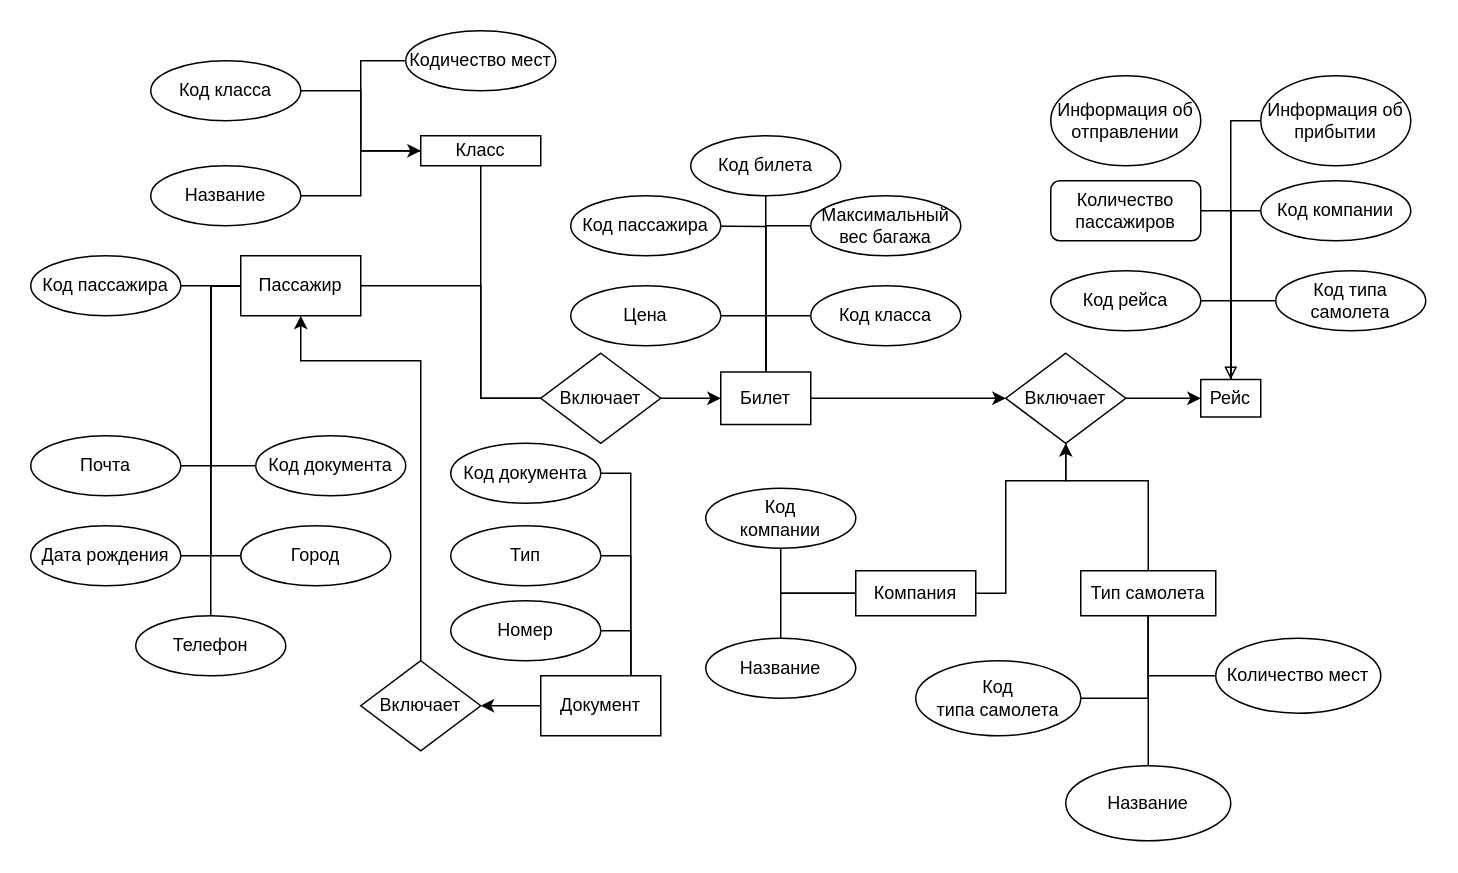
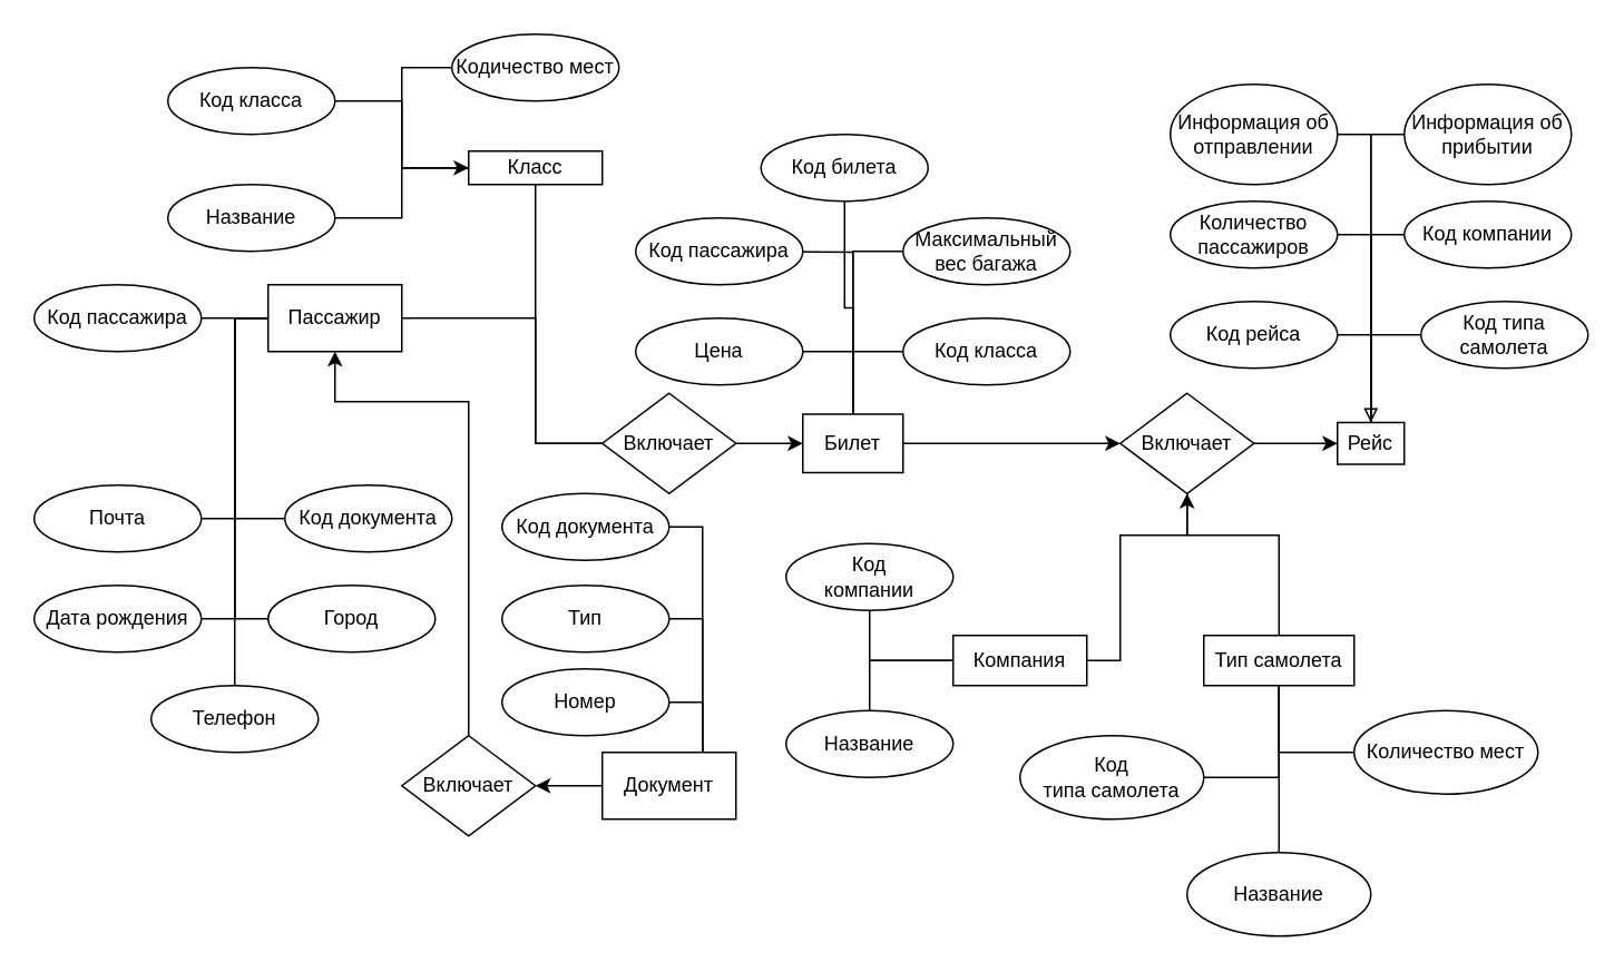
  <mxCell id="0" />
  <mxCell id="1" parent="0" />
  <mxCell id="2" style="edgeStyle=orthogonalEdgeStyle;rounded=0;orthogonalLoop=1;jettySize=auto;html=1;exitX=1;exitY=0.5;exitDx=0;exitDy=0;" parent="1" source="3" target="58" edge="1"><mxGeometry relative="1" as="geometry" /></mxCell>
  <mxCell id="3" value="Билет" style="rounded=0;whiteSpace=wrap;html=1;" parent="1" vertex="1"><mxGeometry x="480" y="247.5" width="60" height="35" as="geometry" /></mxCell>
  <mxCell id="4" style="edgeStyle=orthogonalEdgeStyle;rounded=0;orthogonalLoop=1;jettySize=auto;html=1;exitX=1;exitY=0.5;exitDx=0;exitDy=0;" parent="1" source="5" target="58" edge="1"><mxGeometry relative="1" as="geometry"><Array as="points"><mxPoint x="670" y="395" /><mxPoint x="670" y="320" /><mxPoint x="710" y="320" /></Array></mxGeometry></mxCell>
  <mxCell id="5" value="Компания" style="rounded=0;whiteSpace=wrap;html=1;" parent="1" vertex="1"><mxGeometry x="570" y="380" width="80" height="30" as="geometry" /></mxCell>
  <mxCell id="6" style="edgeStyle=orthogonalEdgeStyle;rounded=0;orthogonalLoop=1;jettySize=auto;html=1;exitX=1;exitY=0.5;exitDx=0;exitDy=0;" parent="1" source="7" target="3" edge="1"><mxGeometry relative="1" as="geometry" /></mxCell>
  <mxCell id="7" value="Включает" style="rhombus;whiteSpace=wrap;html=1;" parent="1" vertex="1"><mxGeometry x="360" y="235" width="80" height="60" as="geometry" /></mxCell>
  <mxCell id="8" style="edgeStyle=orthogonalEdgeStyle;rounded=0;orthogonalLoop=1;jettySize=auto;html=1;exitX=0.5;exitY=1;exitDx=0;exitDy=0;endArrow=none;endFill=0;" parent="1" source="9" target="5" edge="1"><mxGeometry relative="1" as="geometry"><Array as="points"><mxPoint x="520" y="395" /></Array><mxPoint x="670" y="330" as="targetPoint" /></mxGeometry></mxCell>
  <mxCell id="9" value="Код &lt;br&gt;компании" style="ellipse;whiteSpace=wrap;html=1;" parent="1" vertex="1"><mxGeometry x="470" y="325" width="100" height="40" as="geometry" /></mxCell>
  <mxCell id="10" style="edgeStyle=orthogonalEdgeStyle;rounded=0;orthogonalLoop=1;jettySize=auto;html=1;exitX=0.5;exitY=0;exitDx=0;exitDy=0;endArrow=none;endFill=0;" parent="1" source="11" target="5" edge="1"><mxGeometry relative="1" as="geometry"><Array as="points"><mxPoint x="520" y="395" /></Array></mxGeometry></mxCell>
  <mxCell id="11" value="Название" style="ellipse;whiteSpace=wrap;html=1;" parent="1" vertex="1"><mxGeometry x="470" y="425" width="100" height="40" as="geometry" /></mxCell>
  <mxCell id="12" style="edgeStyle=orthogonalEdgeStyle;rounded=0;orthogonalLoop=1;jettySize=auto;html=1;endArrow=none;endFill=0;" parent="1" source="13" target="7" edge="1"><mxGeometry relative="1" as="geometry"><Array as="points"><mxPoint x="320" y="265" /></Array><mxPoint x="310" y="160" as="sourcePoint" /></mxGeometry></mxCell>
  <mxCell id="13" value="Класс" style="rounded=0;whiteSpace=wrap;html=1;" parent="1" vertex="1"><mxGeometry x="280" y="90" width="80" height="20" as="geometry" /></mxCell>
  <mxCell id="14" style="edgeStyle=orthogonalEdgeStyle;rounded=0;orthogonalLoop=1;jettySize=auto;html=1;exitX=1;exitY=0.5;exitDx=0;exitDy=0;endArrow=none;endFill=0;" parent="1" source="15" target="13" edge="1"><mxGeometry relative="1" as="geometry" /></mxCell>
  <mxCell id="15" value="Название" style="ellipse;whiteSpace=wrap;html=1;" parent="1" vertex="1"><mxGeometry x="100" y="110" width="100" height="40" as="geometry" /></mxCell>
  <mxCell id="16" style="edgeStyle=orthogonalEdgeStyle;rounded=0;orthogonalLoop=1;jettySize=auto;html=1;exitX=1;exitY=0.5;exitDx=0;exitDy=0;endArrow=none;endFill=0;" parent="1" source="17" target="13" edge="1"><mxGeometry relative="1" as="geometry"><Array as="points"><mxPoint x="240" y="60" /><mxPoint x="240" y="100" /></Array></mxGeometry></mxCell>
  <mxCell id="17" value="Код класса" style="ellipse;whiteSpace=wrap;html=1;" parent="1" vertex="1"><mxGeometry x="100" width="100" height="40" as="geometry" y="40" /></mxCell>
+ <mxCell id="18" style="edgeStyle=orthogonalEdgeStyle;rounded=0;orthogonalLoop=1;jettySize=auto;html=1;exitX=1;exitY=0.5;exitDx=0;exitDy=0;endArrow=none;endFill=0;" parent="1" source="19" target="56" edge="1"><mxGeometry relative="1" as="geometry" /></mxCell>
  <mxCell id="19" value="Информация об отправлении" style="ellipse;whiteSpace=wrap;html=1;" parent="1" vertex="1"><mxGeometry x="700" y="50" width="100" height="60" as="geometry" /></mxCell>
  <mxCell id="20" style="edgeStyle=orthogonalEdgeStyle;rounded=0;orthogonalLoop=1;jettySize=auto;html=1;endArrow=none;endFill=0;" parent="1" target="3" edge="1"><mxGeometry relative="1" as="geometry"><mxPoint x="440" y="150" as="sourcePoint" /></mxGeometry></mxCell>
  <mxCell id="21" style="edgeStyle=orthogonalEdgeStyle;rounded=0;orthogonalLoop=1;jettySize=auto;html=1;endArrow=none;endFill=0;" parent="1" source="22" target="3" edge="1"><mxGeometry relative="1" as="geometry"><Array as="points"><mxPoint x="510" y="210" /></Array></mxGeometry></mxCell>
  <mxCell id="22" value="Цена" style="ellipse;whiteSpace=wrap;html=1;" parent="1" vertex="1"><mxGeometry x="380" y="190" width="100" height="40" as="geometry" /></mxCell>
  <mxCell id="23" style="edgeStyle=orthogonalEdgeStyle;rounded=0;orthogonalLoop=1;jettySize=auto;html=1;entryX=0.5;entryY=0;entryDx=0;entryDy=0;endArrow=none;endFill=0;" parent="1" source="24" target="3" edge="1"><mxGeometry relative="1" as="geometry"><Array as="points"><mxPoint x="510" y="150" /></Array></mxGeometry></mxCell>
  <mxCell id="24" value="Максимальный вес багажа" style="ellipse;whiteSpace=wrap;html=1;" parent="1" vertex="1"><mxGeometry x="540" y="130" width="100" height="40" as="geometry" /></mxCell>
  <mxCell id="25" style="edgeStyle=orthogonalEdgeStyle;rounded=0;orthogonalLoop=1;jettySize=auto;html=1;exitX=1;exitY=0.5;exitDx=0;exitDy=0;endArrow=none;endFill=0;" parent="1" source="26" target="7" edge="1"><mxGeometry relative="1" as="geometry"><Array as="points"><mxPoint x="320" y="190" /><mxPoint x="320" y="265" /></Array></mxGeometry></mxCell>
  <mxCell id="26" value="Пассажир" style="rounded=0;whiteSpace=wrap;html=1;" parent="1" vertex="1"><mxGeometry x="160" y="170" width="80" height="40" as="geometry" /></mxCell>
  <mxCell id="27" style="edgeStyle=orthogonalEdgeStyle;rounded=0;orthogonalLoop=1;jettySize=auto;html=1;exitX=1;exitY=0.5;exitDx=0;exitDy=0;endArrow=none;endFill=0;" parent="1" source="28" target="26" edge="1"><mxGeometry relative="1" as="geometry" /></mxCell>
  <mxCell id="28" value="Код пассажира" style="ellipse;whiteSpace=wrap;html=1;" parent="1" vertex="1"><mxGeometry x="20" y="170" width="100" height="40" as="geometry" /></mxCell>
  <mxCell id="29" style="edgeStyle=orthogonalEdgeStyle;rounded=0;orthogonalLoop=1;jettySize=auto;html=1;exitX=1;exitY=0.5;exitDx=0;exitDy=0;endArrow=none;endFill=0;" parent="1" source="30" target="26" edge="1"><mxGeometry relative="1" as="geometry"><Array as="points"><mxPoint x="140" y="310" /><mxPoint x="140" y="190" /></Array></mxGeometry></mxCell>
  <mxCell id="30" value="Почта" style="ellipse;whiteSpace=wrap;html=1;" parent="1" vertex="1"><mxGeometry x="20" y="290" width="100" height="40" as="geometry" /></mxCell>
  <mxCell id="31" style="edgeStyle=orthogonalEdgeStyle;rounded=0;orthogonalLoop=1;jettySize=auto;html=1;exitX=1;exitY=0.5;exitDx=0;exitDy=0;endArrow=none;endFill=0;" parent="1" source="32" target="26" edge="1"><mxGeometry relative="1" as="geometry"><Array as="points"><mxPoint x="140" y="370" /><mxPoint x="140" y="190" /></Array></mxGeometry></mxCell>
  <mxCell id="32" value="Дата рождения" style="ellipse;whiteSpace=wrap;html=1;" parent="1" vertex="1"><mxGeometry x="20" y="350" width="100" height="40" as="geometry" /></mxCell>
  <mxCell id="33" style="edgeStyle=orthogonalEdgeStyle;rounded=0;orthogonalLoop=1;jettySize=auto;html=1;endArrow=none;endFill=0;" parent="1" source="34" target="26" edge="1"><mxGeometry relative="1" as="geometry"><Array as="points"><mxPoint x="140" y="190" /></Array></mxGeometry></mxCell>
  <mxCell id="34" value="Город" style="ellipse;whiteSpace=wrap;html=1;" parent="1" vertex="1"><mxGeometry x="160" y="350" width="100" height="40" as="geometry" /></mxCell>
  <mxCell id="35" style="edgeStyle=orthogonalEdgeStyle;rounded=0;orthogonalLoop=1;jettySize=auto;html=1;endArrow=classic;endFill=1;" parent="1" source="36" target="26" edge="1"><mxGeometry relative="1" as="geometry"><Array as="points"><mxPoint x="280" y="240" /><mxPoint x="200" y="240" /></Array></mxGeometry></mxCell>
  <mxCell id="36" value="Включает" style="rhombus;whiteSpace=wrap;html=1;" parent="1" vertex="1"><mxGeometry x="240" y="440" width="80" height="60" as="geometry" /></mxCell>
  <mxCell id="37" style="edgeStyle=orthogonalEdgeStyle;rounded=0;orthogonalLoop=1;jettySize=auto;html=1;endArrow=classic;endFill=1;" parent="1" source="38" target="36" edge="1"><mxGeometry relative="1" as="geometry" /></mxCell>
  <mxCell id="38" value="Документ" style="rounded=0;whiteSpace=wrap;html=1;" parent="1" vertex="1"><mxGeometry x="360" y="450" width="80" height="40" as="geometry" /></mxCell>
  <mxCell id="39" style="edgeStyle=orthogonalEdgeStyle;rounded=0;orthogonalLoop=1;jettySize=auto;html=1;endArrow=none;endFill=0;" parent="1" source="40" target="26" edge="1"><mxGeometry relative="1" as="geometry"><Array as="points"><mxPoint x="140" y="310" /><mxPoint x="140" y="190" /></Array></mxGeometry></mxCell>
  <mxCell id="40" value="Код документа" style="ellipse;whiteSpace=wrap;html=1;" parent="1" vertex="1"><mxGeometry x="170" y="290" width="100" height="40" as="geometry" /></mxCell>
  <mxCell id="41" style="edgeStyle=orthogonalEdgeStyle;rounded=0;orthogonalLoop=1;jettySize=auto;html=1;endArrow=none;endFill=0;" parent="1" source="42" target="26" edge="1"><mxGeometry relative="1" as="geometry"><Array as="points"><mxPoint x="140" y="370" /><mxPoint x="140" y="190" /></Array></mxGeometry></mxCell>
  <mxCell id="42" value="Телефон" style="ellipse;whiteSpace=wrap;html=1;" parent="1" vertex="1"><mxGeometry x="90" y="410" width="100" height="40" as="geometry" /></mxCell>
  <mxCell id="43" style="edgeStyle=orthogonalEdgeStyle;rounded=0;orthogonalLoop=1;jettySize=auto;html=1;endArrow=none;endFill=0;" parent="1" source="44" target="38" edge="1"><mxGeometry relative="1" as="geometry"><Array as="points"><mxPoint x="420" y="315" /></Array></mxGeometry></mxCell>
  <mxCell id="44" value="Код документа" style="ellipse;whiteSpace=wrap;html=1;" parent="1" vertex="1"><mxGeometry x="300" y="295" width="100" height="40" as="geometry" /></mxCell>
  <mxCell id="45" style="edgeStyle=orthogonalEdgeStyle;rounded=0;orthogonalLoop=1;jettySize=auto;html=1;endArrow=none;endFill=0;" parent="1" source="46" target="38" edge="1"><mxGeometry relative="1" as="geometry"><Array as="points"><mxPoint x="420" y="370" /></Array></mxGeometry></mxCell>
  <mxCell id="46" value="Тип" style="ellipse;whiteSpace=wrap;html=1;" parent="1" vertex="1"><mxGeometry x="300" y="350" width="100" height="40" as="geometry" /></mxCell>
  <mxCell id="47" style="edgeStyle=orthogonalEdgeStyle;rounded=0;orthogonalLoop=1;jettySize=auto;html=1;endArrow=none;endFill=0;" parent="1" source="48" target="38" edge="1"><mxGeometry relative="1" as="geometry"><Array as="points"><mxPoint x="420" y="420" /></Array></mxGeometry></mxCell>
  <mxCell id="48" value="Номер" style="ellipse;whiteSpace=wrap;html=1;" parent="1" vertex="1"><mxGeometry x="300" y="400" width="100" height="40" as="geometry" /></mxCell>
  <mxCell id="49" style="edgeStyle=orthogonalEdgeStyle;rounded=0;orthogonalLoop=1;jettySize=auto;html=1;endArrow=none;endFill=0;" parent="1" source="50" target="3" edge="1"><mxGeometry relative="1" as="geometry"><Array as="points"><mxPoint x="510" y="210" /></Array></mxGeometry></mxCell>
  <mxCell id="50" value="Код класса" style="ellipse;whiteSpace=wrap;html=1;" parent="1" vertex="1"><mxGeometry x="540" y="190" width="100" height="40" as="geometry" /></mxCell>
  <mxCell id="51" value="Код пассажира" style="ellipse;whiteSpace=wrap;html=1;" parent="1" vertex="1"><mxGeometry x="380" y="130" width="100" height="40" as="geometry" /></mxCell>
  <mxCell id="52" style="edgeStyle=orthogonalEdgeStyle;rounded=0;orthogonalLoop=1;jettySize=auto;html=1;exitX=0;exitY=0.5;exitDx=0;exitDy=0;endArrow=none;endFill=0;" parent="1" source="53" target="56" edge="1"><mxGeometry relative="1" as="geometry" /></mxCell>
  <mxCell id="53" value="Код компании" style="ellipse;whiteSpace=wrap;html=1;" parent="1" vertex="1"><mxGeometry x="840" y="120" width="100" height="40" as="geometry" /></mxCell>
  <mxCell id="54" style="edgeStyle=orthogonalEdgeStyle;rounded=0;orthogonalLoop=1;jettySize=auto;html=1;endArrow=none;endFill=0;" parent="1" source="55" target="3" edge="1"><mxGeometry relative="1" as="geometry" /></mxCell>
- <mxCell id="55" value="Код билета" style="ellipse;whiteSpace=wrap;html=1;" parent="1" vertex="1"><mxGeometry x="460" y="90" width="100" height="40" as="geometry" /></mxCell>
+ <mxCell id="55" value="Код билета" style="ellipse;whiteSpace=wrap;html=1;" parent="1" vertex="1"><mxGeometry x="455" y="80" width="100" height="40" as="geometry" /></mxCell>
  <mxCell id="56" value="Рейс" style="rounded=0;whiteSpace=wrap;html=1;" parent="1" vertex="1"><mxGeometry x="800" y="252.5" width="40" height="25" as="geometry" /></mxCell>
  <mxCell id="57" style="edgeStyle=orthogonalEdgeStyle;rounded=0;orthogonalLoop=1;jettySize=auto;html=1;exitX=1;exitY=0.5;exitDx=0;exitDy=0;" parent="1" source="58" target="56" edge="1"><mxGeometry relative="1" as="geometry" /></mxCell>
  <mxCell id="58" value="Включает" style="rhombus;whiteSpace=wrap;html=1;" parent="1" vertex="1"><mxGeometry x="670" y="235" width="80" height="60" as="geometry" /></mxCell>
  <mxCell id="59" style="edgeStyle=orthogonalEdgeStyle;rounded=0;orthogonalLoop=1;jettySize=auto;html=1;exitX=1;exitY=0.5;exitDx=0;exitDy=0;endArrow=none;endFill=0;" parent="1" source="60" target="56" edge="1"><mxGeometry relative="1" as="geometry" /></mxCell>
  <mxCell id="60" value="Код рейса" style="ellipse;whiteSpace=wrap;html=1;" parent="1" vertex="1"><mxGeometry x="700" y="180" width="100" height="40" as="geometry" /></mxCell>
  <mxCell id="61" style="edgeStyle=orthogonalEdgeStyle;rounded=0;orthogonalLoop=1;jettySize=auto;html=1;exitX=1;exitY=0.5;exitDx=0;exitDy=0;endArrow=block;endFill=0;" parent="1" source="62" target="56" edge="1"><mxGeometry relative="1" as="geometry" /></mxCell>
- <mxCell id="62" value="Количество пассажиров" style="whiteSpace=wrap;html=1;rounded=1;" parent="1" vertex="1"><mxGeometry x="700" y="120" width="100" height="40" as="geometry" /></mxCell>
+ <mxCell id="62" value="Количество пассажиров" style="ellipse;whiteSpace=wrap;html=1;" parent="1" vertex="1"><mxGeometry x="700" y="120" width="100" height="40" as="geometry" /></mxCell>
  <mxCell id="63" style="edgeStyle=orthogonalEdgeStyle;rounded=0;orthogonalLoop=1;jettySize=auto;html=1;exitX=0;exitY=0.5;exitDx=0;exitDy=0;endArrow=none;endFill=0;" parent="1" source="64" target="56" edge="1"><mxGeometry relative="1" as="geometry" /></mxCell>
  <mxCell id="64" value="Информация об прибытии" style="ellipse;whiteSpace=wrap;html=1;" parent="1" vertex="1"><mxGeometry x="840" y="50" width="100" height="60" as="geometry" /></mxCell>
  <mxCell id="65" style="edgeStyle=orthogonalEdgeStyle;rounded=0;orthogonalLoop=1;jettySize=auto;html=1;exitX=0;exitY=0.5;exitDx=0;exitDy=0;endArrow=none;endFill=0;" parent="1" source="66" target="56" edge="1"><mxGeometry relative="1" as="geometry" /></mxCell>
  <mxCell id="66" value="Код типа самолета" style="ellipse;whiteSpace=wrap;html=1;" parent="1" vertex="1"><mxGeometry x="850" y="180" width="100" height="40" as="geometry" /></mxCell>
  <mxCell id="67" style="edgeStyle=orthogonalEdgeStyle;rounded=0;orthogonalLoop=1;jettySize=auto;html=1;exitX=0.5;exitY=0;exitDx=0;exitDy=0;endArrow=none;endFill=0;" parent="1" source="68" target="58" edge="1"><mxGeometry relative="1" as="geometry"><Array as="points"><mxPoint x="765" y="320" /><mxPoint x="710" y="320" /></Array></mxGeometry></mxCell>
  <mxCell id="68" value="Тип самолета" style="rounded=0;whiteSpace=wrap;html=1;" parent="1" vertex="1"><mxGeometry x="720" y="380" width="90" height="30" as="geometry" /></mxCell>
  <mxCell id="69" style="edgeStyle=orthogonalEdgeStyle;rounded=0;orthogonalLoop=1;jettySize=auto;html=1;exitX=1;exitY=0.5;exitDx=0;exitDy=0;endArrow=none;endFill=0;" parent="1" source="70" target="68" edge="1"><mxGeometry relative="1" as="geometry" /></mxCell>
  <mxCell id="70" value="Код &lt;br&gt;типа самолета" style="ellipse;whiteSpace=wrap;html=1;" parent="1" vertex="1"><mxGeometry x="610" y="440" width="110" height="50" as="geometry" /></mxCell>
  <mxCell id="71" style="edgeStyle=orthogonalEdgeStyle;rounded=0;orthogonalLoop=1;jettySize=auto;html=1;exitX=0;exitY=0.5;exitDx=0;exitDy=0;endArrow=none;endFill=0;" parent="1" source="72" target="68" edge="1"><mxGeometry relative="1" as="geometry" /></mxCell>
  <mxCell id="72" value="Количество мест" style="ellipse;whiteSpace=wrap;html=1;" parent="1" vertex="1"><mxGeometry x="810" y="425" width="110" height="50" as="geometry" /></mxCell>
  <mxCell id="73" style="edgeStyle=orthogonalEdgeStyle;rounded=0;orthogonalLoop=1;jettySize=auto;html=1;exitX=0.5;exitY=0;exitDx=0;exitDy=0;endArrow=none;endFill=0;" parent="1" source="74" target="68" edge="1"><mxGeometry relative="1" as="geometry" /></mxCell>
  <mxCell id="74" value="Название" style="ellipse;whiteSpace=wrap;html=1;" parent="1" vertex="1"><mxGeometry x="710" y="510" width="110" height="50" as="geometry" /></mxCell>
  <mxCell id="75" style="edgeStyle=orthogonalEdgeStyle;rounded=0;orthogonalLoop=1;jettySize=auto;html=1;" edge="1" parent="1" source="76" target="13"><mxGeometry relative="1" as="geometry"><Array as="points"><mxPoint x="240" y="40" /><mxPoint x="240" y="100" /></Array></mxGeometry></mxCell>
  <mxCell id="76" value="Кодичество мест" style="ellipse;whiteSpace=wrap;html=1;" vertex="1" parent="1"><mxGeometry x="270" y="20" width="100" height="40" as="geometry" /></mxCell>
